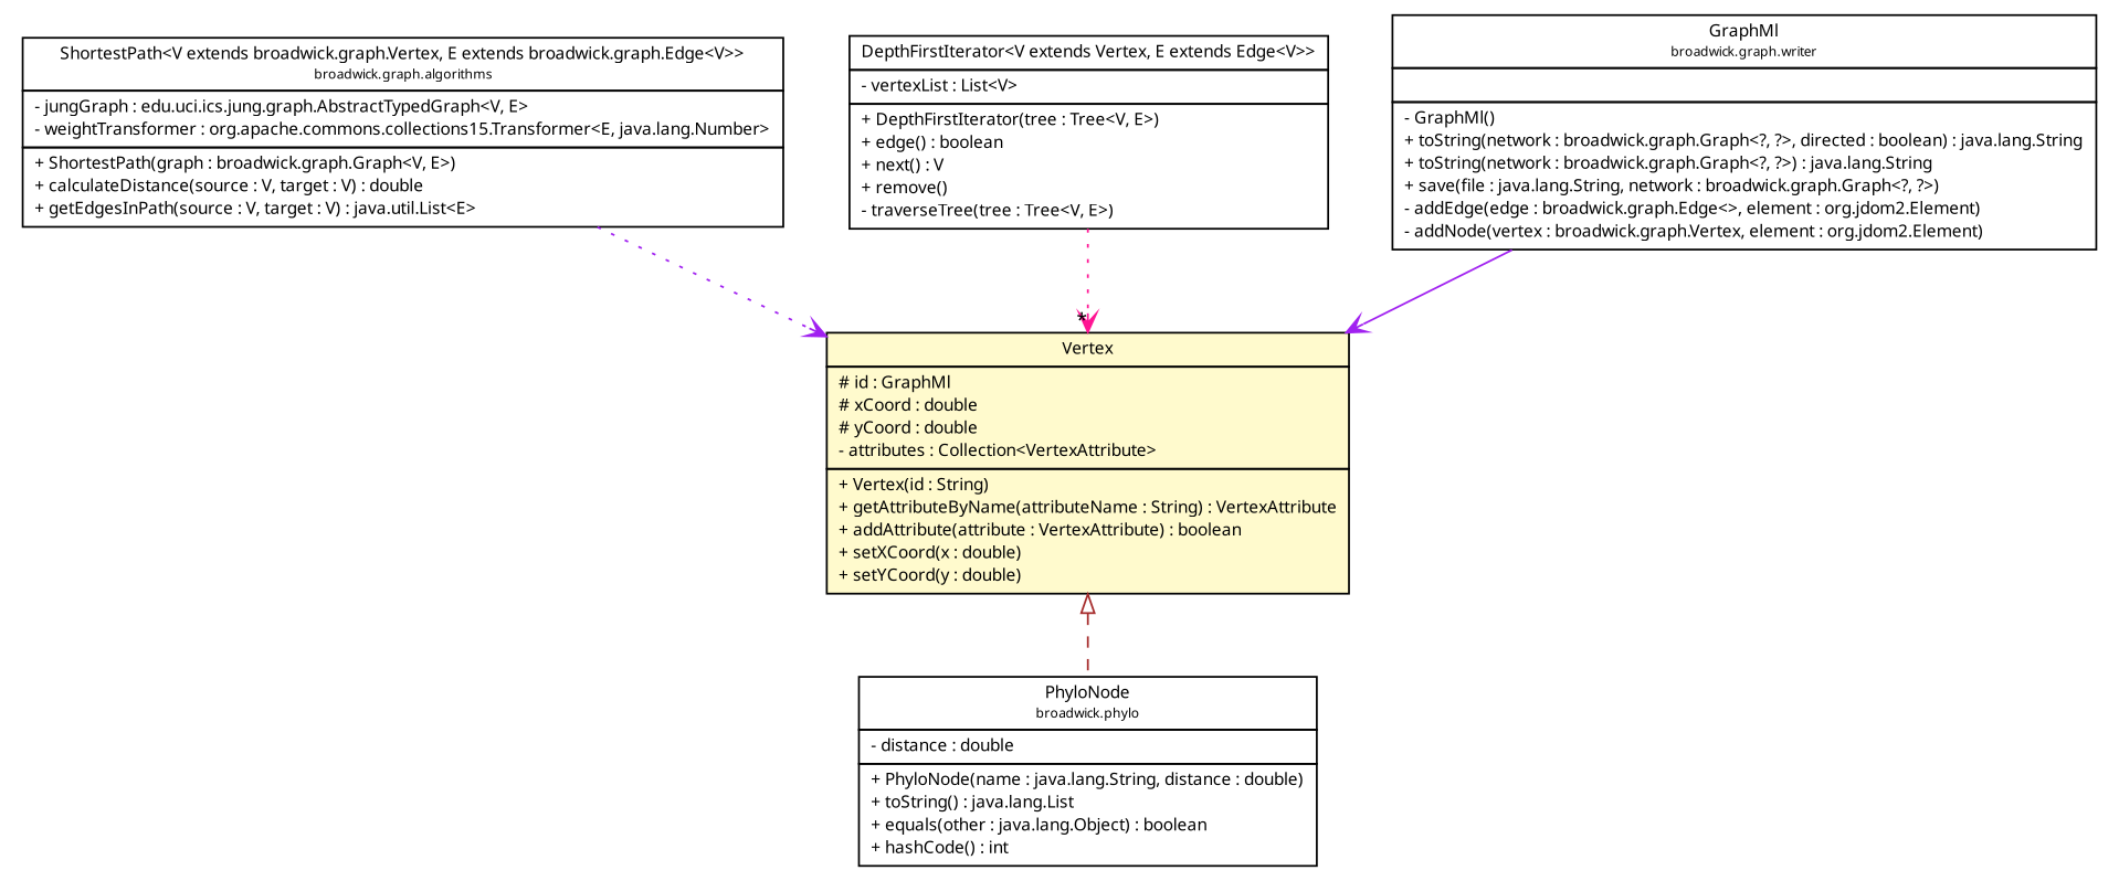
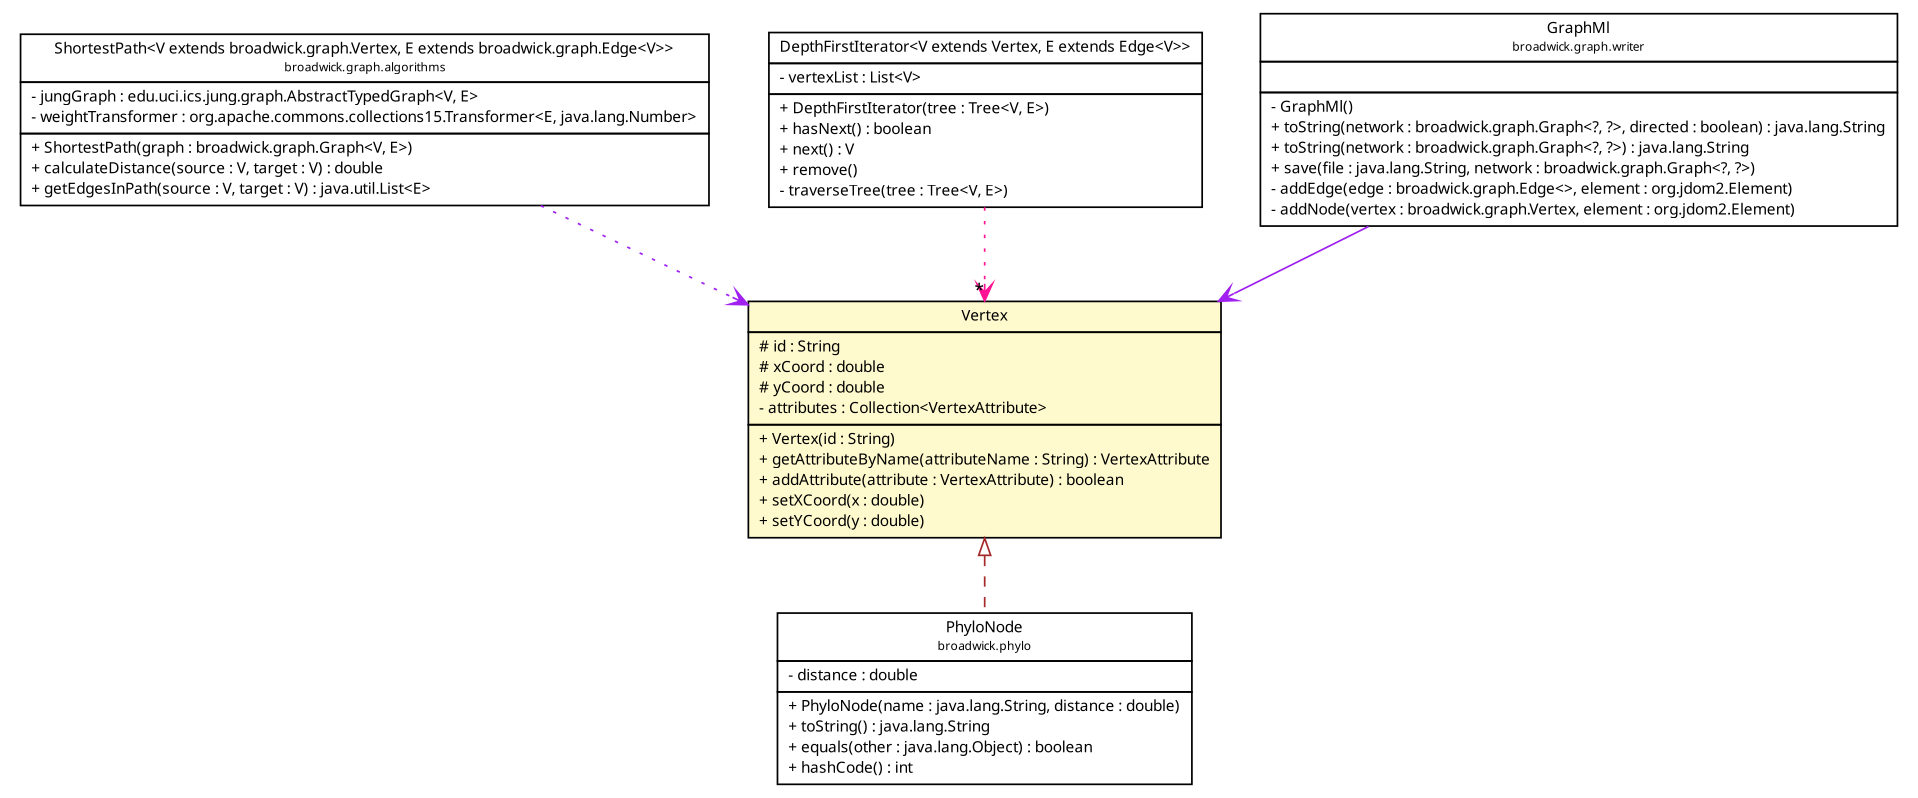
  digraph {
    nodesep=0.25
    ranksep=0.5
    node [fontcolor=black fontname="Trebuchet MS" fontsize=9.0 shape=plaintext]
    edge [arrowhead=open color=purple fontcolor=black fontname="Trebuchet MS" fontsize=10.0 headport=p labelfontname="Trebuchet MS" labelfontsize=10 style=dotted tailport=p]
    n1 [label=<<table title="broadwick.graph.algorithms.ShortestPath" border="0" cellborder="1" cellspacing="0" cellpadding="2" port="p" href="./algorithms/ShortestPath.html"> 		<tr><td><table border="0" cellspacing="0" cellpadding="1"> <tr><td align="center" balign="center"><font face="Trebuchet MS"> ShortestPath&lt;V extends broadwick.graph.Vertex, E extends broadwick.graph.Edge&lt;V&gt;&gt; </font></td></tr> <tr><td align="center" balign="center"><font face="Trebuchet MS" point-size="7.0"> broadwick.graph.algorithms </font></td></tr> 		</table></td></tr> 		<tr><td><table border="0" cellspacing="0" cellpadding="1"> <tr><td align="left" balign="left"> - jungGraph : edu.uci.ics.jung.graph.AbstractTypedGraph&lt;V, E&gt; </td></tr> <tr><td align="left" balign="left"> - weightTransformer : org.apache.commons.collections15.Transformer&lt;E, java.lang.Number&gt; </td></tr> 		</table></td></tr> 		<tr><td><table border="0" cellspacing="0" cellpadding="1"> <tr><td align="left" balign="left"> + ShortestPath(graph : broadwick.graph.Graph&lt;V, E&gt;) </td></tr> <tr><td align="left" balign="left"> + calculateDistance(source : V, target : V) : double </td></tr> <tr><td align="left" balign="left"> + getEdgesInPath(source : V, target : V) : java.util.List&lt;E&gt; </td></tr> 		</table></td></tr> 		</table>>]
-   n2 [label=<<table title="broadwick.graph.Vertex" border="0" cellborder="1" cellspacing="0" cellpadding="2" port="p" bgcolor="lemonChiffon" href="./Vertex.html"> 		<tr><td><table border="0" cellspacing="0" cellpadding="1"> <tr><td align="center" balign="center"><font face="Trebuchet MS"> Vertex </font></td></tr> 		</table></td></tr> 		<tr><td><table border="0" cellspacing="0" cellpadding="1"> <tr><td align="left" balign="left"> # id : GraphMl </td></tr> <tr><td align="left" balign="left"> # xCoord : double </td></tr> <tr><td align="left" balign="left"> # yCoord : double </td></tr> <tr><td align="left" balign="left"> - attributes : Collection&lt;VertexAttribute&gt; </td></tr> 		</table></td></tr> 		<tr><td><table border="0" cellspacing="0" cellpadding="1"> <tr><td align="left" balign="left"> + Vertex(id : String) </td></tr> <tr><td align="left" balign="left"> + getAttributeByName(attributeName : String) : VertexAttribute </td></tr> <tr><td align="left" balign="left"> + addAttribute(attribute : VertexAttribute) : boolean </td></tr> <tr><td align="left" balign="left"> + setXCoord(x : double) </td></tr> <tr><td align="left" balign="left"> + setYCoord(y : double) </td></tr> 		</table></td></tr> 		</table>>]
-   n3 [label=<<table title="broadwick.phylo.PhyloNode" border="0" cellborder="1" cellspacing="0" cellpadding="2" port="p" href="../phylo/PhyloNode.html"> 		<tr><td><table border="0" cellspacing="0" cellpadding="1"> <tr><td align="center" balign="center"><font face="Trebuchet MS"> PhyloNode </font></td></tr> <tr><td align="center" balign="center"><font face="Trebuchet MS" point-size="7.0"> broadwick.phylo </font></td></tr> 		</table></td></tr> 		<tr><td><table border="0" cellspacing="0" cellpadding="1"> <tr><td align="left" balign="left"> - distance : double </td></tr> 		</table></td></tr> 		<tr><td><table border="0" cellspacing="0" cellpadding="1"> <tr><td align="left" balign="left"> + PhyloNode(name : java.lang.String, distance : double) </td></tr> <tr><td align="left" balign="left"> + toString() : java.lang.List </td></tr> <tr><td align="left" balign="left"> + equals(other : java.lang.Object) : boolean </td></tr> <tr><td align="left" balign="left"> + hashCode() : int </td></tr> 		</table></td></tr> 		</table>>]
-   n4 [label=<<table title="broadwick.graph.DepthFirstIterator" border="0" cellborder="1" cellspacing="0" cellpadding="2" port="p" href="./DepthFirstIterator.html"> 		<tr><td><table border="0" cellspacing="0" cellpadding="1"> <tr><td align="center" balign="center"><font face="Trebuchet MS"> DepthFirstIterator&lt;V extends Vertex, E extends Edge&lt;V&gt;&gt; </font></td></tr> 		</table></td></tr> 		<tr><td><table border="0" cellspacing="0" cellpadding="1"> <tr><td align="left" balign="left"> - vertexList : List&lt;V&gt; </td></tr> 		</table></td></tr> 		<tr><td><table border="0" cellspacing="0" cellpadding="1"> <tr><td align="left" balign="left"> + DepthFirstIterator(tree : Tree&lt;V, E&gt;) </td></tr> <tr><td align="left" balign="left"> + edge() : boolean </td></tr> <tr><td align="left" balign="left"> + next() : V </td></tr> <tr><td align="left" balign="left"> + remove() </td></tr> <tr><td align="left" balign="left"> - traverseTree(tree : Tree&lt;V, E&gt;) </td></tr> 		</table></td></tr> 		</table>>]
+   n2 [label=<<table title="broadwick.graph.Vertex" border="0" cellborder="1" cellspacing="0" cellpadding="2" port="p" bgcolor="lemonChiffon" href="./Vertex.html"> 		<tr><td><table border="0" cellspacing="0" cellpadding="1"> <tr><td align="center" balign="center"><font face="Trebuchet MS"> Vertex </font></td></tr> 		</table></td></tr> 		<tr><td><table border="0" cellspacing="0" cellpadding="1"> <tr><td align="left" balign="left"> # id : String </td></tr> <tr><td align="left" balign="left"> # xCoord : double </td></tr> <tr><td align="left" balign="left"> # yCoord : double </td></tr> <tr><td align="left" balign="left"> - attributes : Collection&lt;VertexAttribute&gt; </td></tr> 		</table></td></tr> 		<tr><td><table border="0" cellspacing="0" cellpadding="1"> <tr><td align="left" balign="left"> + Vertex(id : String) </td></tr> <tr><td align="left" balign="left"> + getAttributeByName(attributeName : String) : VertexAttribute </td></tr> <tr><td align="left" balign="left"> + addAttribute(attribute : VertexAttribute) : boolean </td></tr> <tr><td align="left" balign="left"> + setXCoord(x : double) </td></tr> <tr><td align="left" balign="left"> + setYCoord(y : double) </td></tr> 		</table></td></tr> 		</table>>]
+   n3 [label=<<table title="broadwick.phylo.PhyloNode" border="0" cellborder="1" cellspacing="0" cellpadding="2" port="p" href="../phylo/PhyloNode.html"> 		<tr><td><table border="0" cellspacing="0" cellpadding="1"> <tr><td align="center" balign="center"><font face="Trebuchet MS"> PhyloNode </font></td></tr> <tr><td align="center" balign="center"><font face="Trebuchet MS" point-size="7.0"> broadwick.phylo </font></td></tr> 		</table></td></tr> 		<tr><td><table border="0" cellspacing="0" cellpadding="1"> <tr><td align="left" balign="left"> - distance : double </td></tr> 		</table></td></tr> 		<tr><td><table border="0" cellspacing="0" cellpadding="1"> <tr><td align="left" balign="left"> + PhyloNode(name : java.lang.String, distance : double) </td></tr> <tr><td align="left" balign="left"> + toString() : java.lang.String </td></tr> <tr><td align="left" balign="left"> + equals(other : java.lang.Object) : boolean </td></tr> <tr><td align="left" balign="left"> + hashCode() : int </td></tr> 		</table></td></tr> 		</table>>]
+   n4 [label=<<table title="broadwick.graph.DepthFirstIterator" border="0" cellborder="1" cellspacing="0" cellpadding="2" port="p" href="./DepthFirstIterator.html"> 		<tr><td><table border="0" cellspacing="0" cellpadding="1"> <tr><td align="center" balign="center"><font face="Trebuchet MS"> DepthFirstIterator&lt;V extends Vertex, E extends Edge&lt;V&gt;&gt; </font></td></tr> 		</table></td></tr> 		<tr><td><table border="0" cellspacing="0" cellpadding="1"> <tr><td align="left" balign="left"> - vertexList : List&lt;V&gt; </td></tr> 		</table></td></tr> 		<tr><td><table border="0" cellspacing="0" cellpadding="1"> <tr><td align="left" balign="left"> + DepthFirstIterator(tree : Tree&lt;V, E&gt;) </td></tr> <tr><td align="left" balign="left"> + hasNext() : boolean </td></tr> <tr><td align="left" balign="left"> + next() : V </td></tr> <tr><td align="left" balign="left"> + remove() </td></tr> <tr><td align="left" balign="left"> - traverseTree(tree : Tree&lt;V, E&gt;) </td></tr> 		</table></td></tr> 		</table>>]
    n5 [label=<<table title="broadwick.graph.writer.GraphMl" border="0" cellborder="1" cellspacing="0" cellpadding="2" port="p" href="./writer/GraphMl.html"> 		<tr><td><table border="0" cellspacing="0" cellpadding="1"> <tr><td align="center" balign="center"><font face="Trebuchet MS"> GraphMl </font></td></tr> <tr><td align="center" balign="center"><font face="Trebuchet MS" point-size="7.0"> broadwick.graph.writer </font></td></tr> 		</table></td></tr> 		<tr><td><table border="0" cellspacing="0" cellpadding="1"> <tr><td align="left" balign="left">  </td></tr> 		</table></td></tr> 		<tr><td><table border="0" cellspacing="0" cellpadding="1"> <tr><td align="left" balign="left"> - GraphMl() </td></tr> <tr><td align="left" balign="left"> + toString(network : broadwick.graph.Graph&lt;?, ?&gt;, directed : boolean) : java.lang.String </td></tr> <tr><td align="left" balign="left"> + toString(network : broadwick.graph.Graph&lt;?, ?&gt;) : java.lang.String </td></tr> <tr><td align="left" balign="left"> + save(file : java.lang.String, network : broadwick.graph.Graph&lt;?, ?&gt;) </td></tr> <tr><td align="left" balign="left"> - addEdge(edge : broadwick.graph.Edge&lt;&gt;, element : org.jdom2.Element) </td></tr> <tr><td align="left" balign="left"> - addNode(vertex : broadwick.graph.Vertex, element : org.jdom2.Element) </td></tr> 		</table></td></tr> 		</table>>]
    n1 -> n2
    n2 -> n3 [arrowtail=empty color=brown dir=back fontsize=10 style=dashed arrowhead="" fontcolor=""]
    n4 -> n2 [color=deeppink headlabel="*"]
    n5 -> n2 [style=solid]
  }
